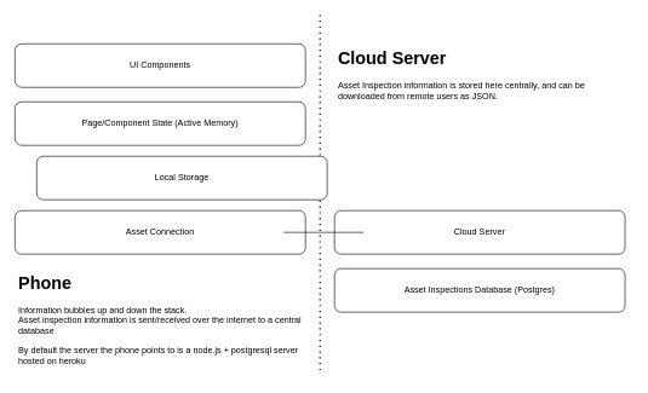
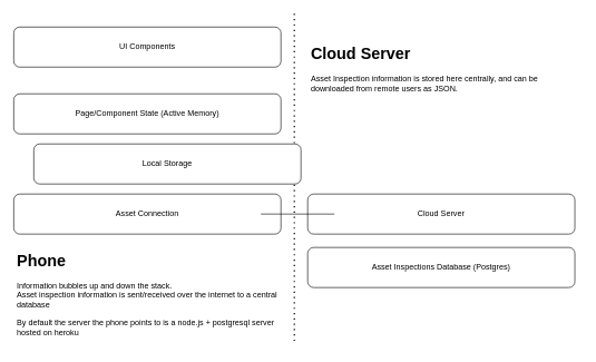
  <mxCell id="0" />
  <mxCell id="1" parent="0" />
  <mxCell id="2" value="" style="endArrow=none;dashed=1;html=1;dashPattern=1 3;strokeWidth=2;" edge="1" parent="1"><mxGeometry width="50" height="50" relative="1" as="geometry"><mxPoint x="440" y="510" as="sourcePoint" /><mxPoint x="440" y="20" as="targetPoint" /></mxGeometry></mxCell>
- <mxCell id="3" value="UI Components" style="rounded=1;whiteSpace=wrap;html=1;" vertex="1" parent="1"><mxGeometry x="20" y="60" width="400" height="60" as="geometry" /></mxCell>
+ <mxCell id="3" value="UI Components" style="rounded=1;whiteSpace=wrap;html=1;" vertex="1" parent="1"><mxGeometry x="20" y="40" width="400" height="60" as="geometry" /></mxCell>
  <mxCell id="4" value="Page/Component State (Active Memory)" style="rounded=1;whiteSpace=wrap;html=1;" vertex="1" parent="1"><mxGeometry x="20" y="140" width="400" height="60" as="geometry" /></mxCell>
  <mxCell id="5" value="Local Storage" style="rounded=1;whiteSpace=wrap;html=1;" vertex="1" parent="1"><mxGeometry x="50" y="215" width="400" height="60" as="geometry" /></mxCell>
  <mxCell id="6" value="Asset Connection" style="rounded=1;whiteSpace=wrap;html=1;" vertex="1" parent="1"><mxGeometry x="20" y="290" width="400" height="60" as="geometry" /></mxCell>
  <mxCell id="7" value="Cloud Server" style="rounded=1;whiteSpace=wrap;html=1;" vertex="1" parent="1"><mxGeometry x="460" y="290" width="400" height="60" as="geometry" /></mxCell>
  <mxCell id="8" value="Asset Inspections Database (Postgres)" style="rounded=1;whiteSpace=wrap;html=1;" vertex="1" parent="1"><mxGeometry x="460" y="370" width="400" height="60" as="geometry" /></mxCell>
  <mxCell id="9" value="" style="endArrow=none;html=1;" edge="1" parent="1"><mxGeometry width="50" height="50" relative="1" as="geometry"><mxPoint x="390" y="320" as="sourcePoint" /><mxPoint x="500" y="320" as="targetPoint" /></mxGeometry></mxCell>
  <mxCell id="10" value="&lt;h1&gt;Phone&lt;/h1&gt;&lt;p&gt;Information bubbles up and down the stack.&lt;br&gt;Asset inspection information is sent/received over the internet to a central database&lt;/p&gt;&lt;p&gt;By default the server the phone points to is a node.js + postgresql server hosted on heroku&lt;br&gt;&lt;/p&gt;" style="text;html=1;strokeColor=none;fillColor=none;spacing=5;spacingTop=-20;whiteSpace=wrap;overflow=hidden;rounded=0;" vertex="1" parent="1"><mxGeometry x="20" y="370" width="410" height="150" as="geometry" /></mxCell>
  <mxCell id="11" value="&lt;h1&gt;Cloud Server&lt;/h1&gt;&lt;p&gt;Asset Inspection information is stored here centrally, and can be downloaded from remote users as JSON.&lt;/p&gt;&lt;p&gt;&lt;br&gt;&lt;/p&gt;" style="text;html=1;strokeColor=none;fillColor=none;spacing=5;spacingTop=-20;whiteSpace=wrap;overflow=hidden;rounded=0;" vertex="1" parent="1"><mxGeometry x="460" y="60" width="410" height="120" as="geometry" /></mxCell>
